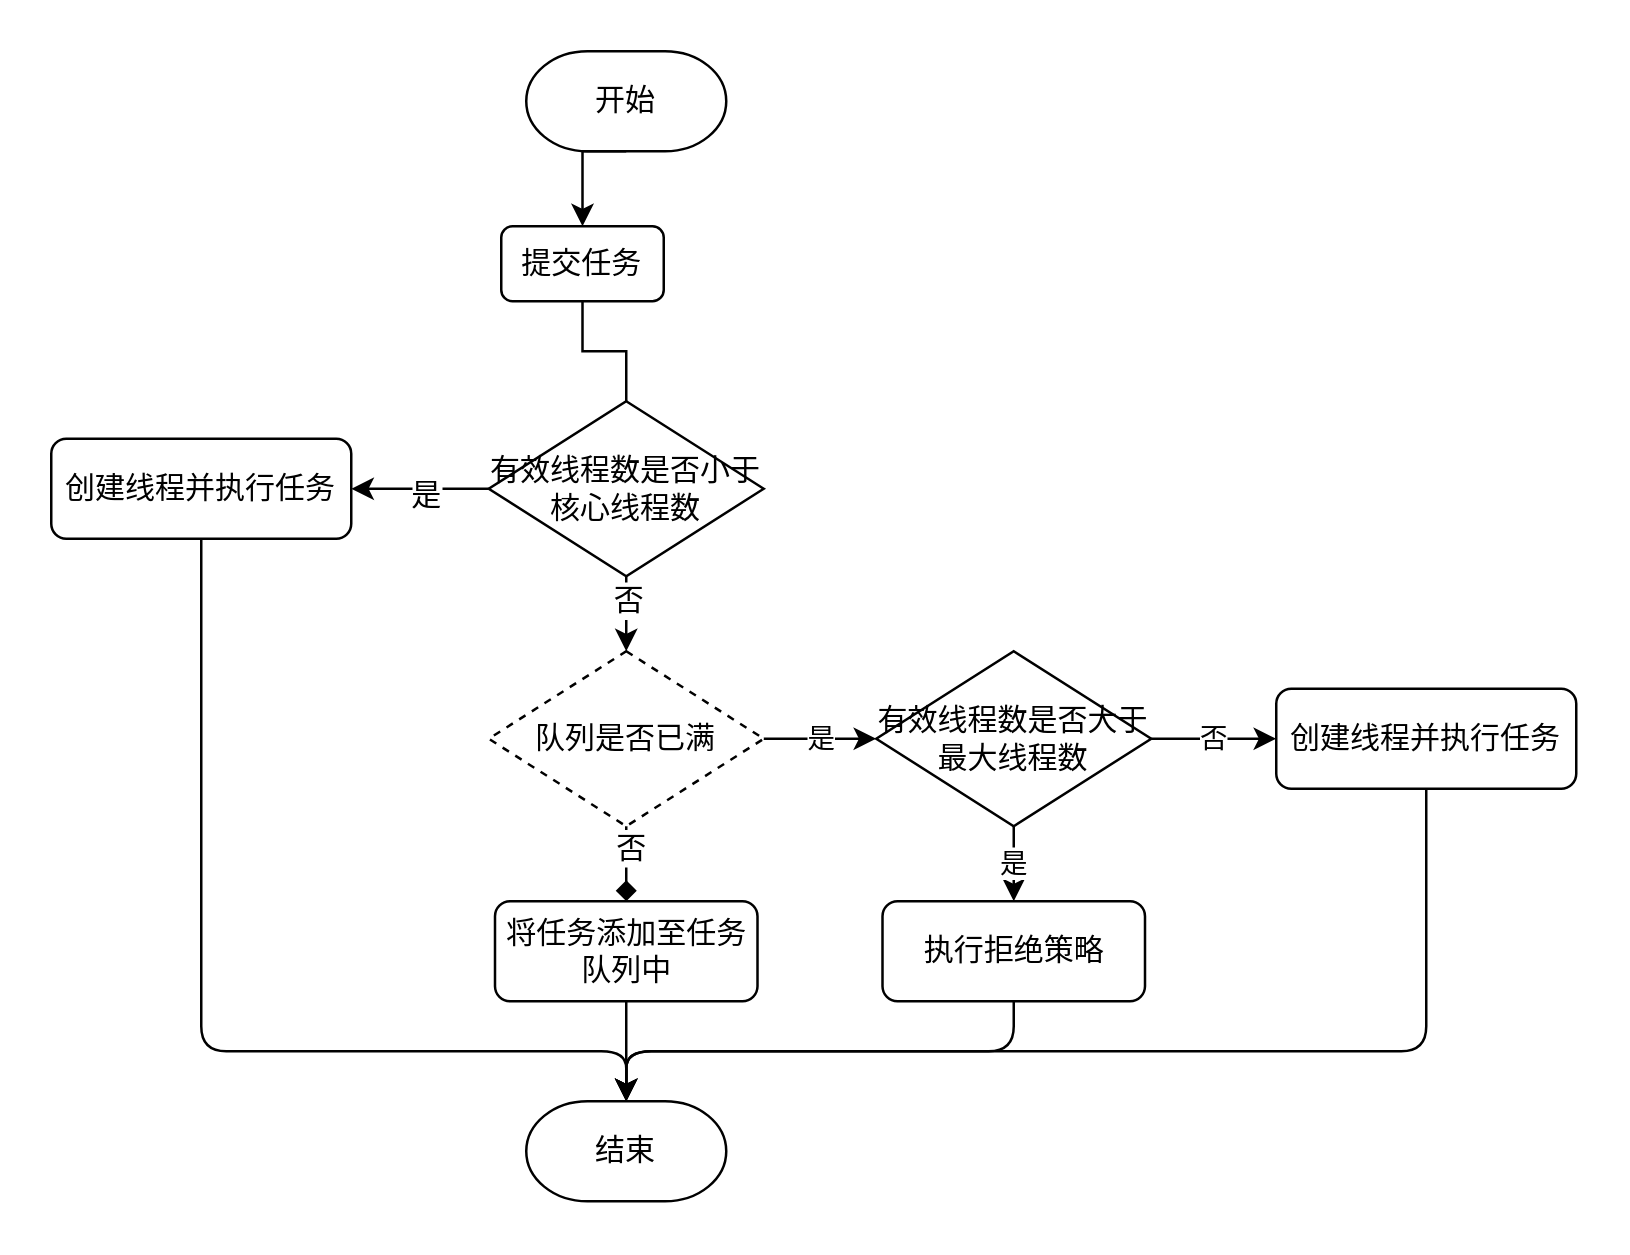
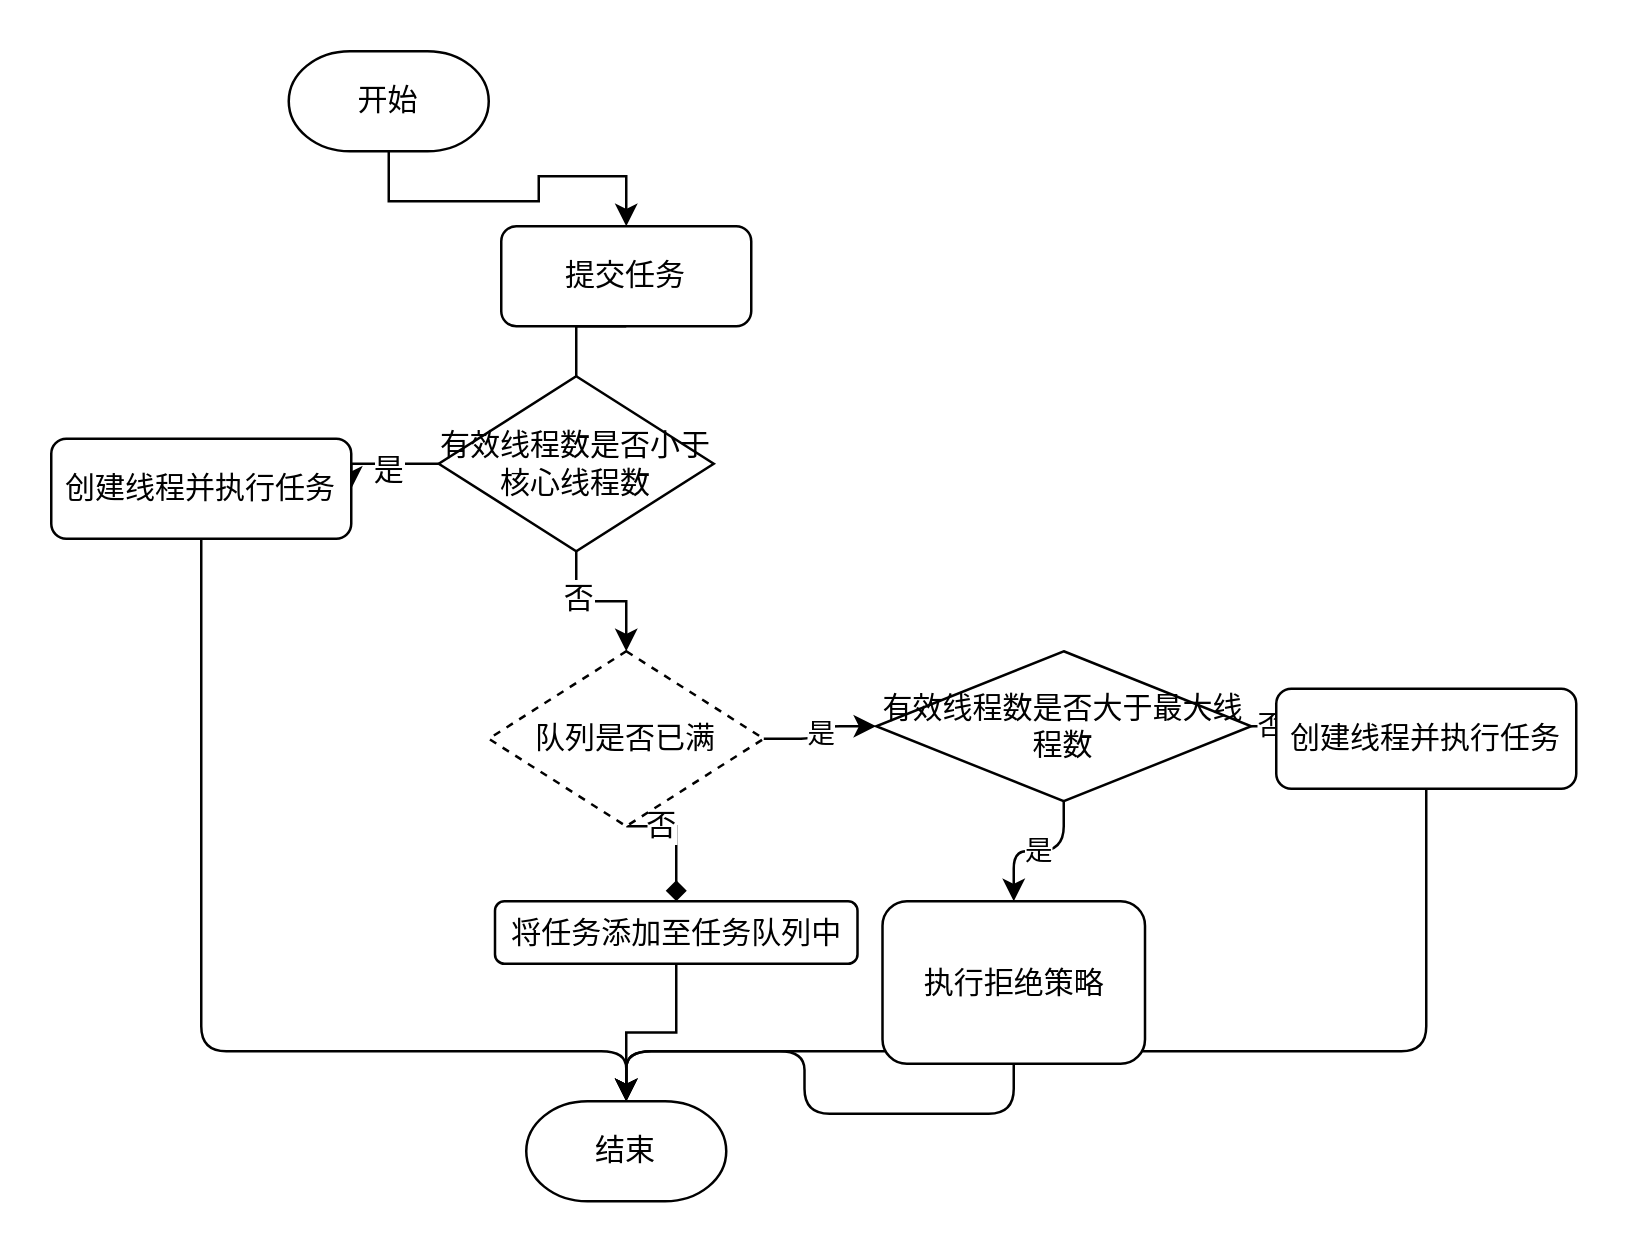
  <mxCell id="0" />
  <mxCell id="1" parent="0" />
  <mxCell id="2" style="edgeStyle=orthogonalEdgeStyle;rounded=0;orthogonalLoop=1;jettySize=auto;html=1;exitX=0.5;exitY=1;exitDx=0;exitDy=0;exitPerimeter=0;entryX=0.5;entryY=0;entryDx=0;entryDy=0;" parent="1" source="3" target="5" edge="1"><mxGeometry relative="1" as="geometry" /></mxCell>
- <mxCell id="3" value="开始" style="strokeWidth=1;html=1;shape=mxgraph.flowchart.terminator;whiteSpace=wrap;" parent="1" vertex="1"><mxGeometry x="210" y="20" width="80" height="40" as="geometry" /></mxCell>
+ <mxCell id="3" value="开始" style="strokeWidth=1;html=1;shape=mxgraph.flowchart.terminator;whiteSpace=wrap;" parent="1" vertex="1"><mxGeometry x="115" y="20" width="80" height="40" as="geometry" /></mxCell>
  <mxCell id="4" style="edgeStyle=orthogonalEdgeStyle;rounded=0;orthogonalLoop=1;jettySize=auto;html=1;exitX=0.5;exitY=1;exitDx=0;exitDy=0;entryX=0.5;entryY=0;entryDx=0;entryDy=0;endArrow=none;" parent="1" source="5" target="10" edge="1"><mxGeometry relative="1" as="geometry" /></mxCell>
- <mxCell id="5" value="提交任务" style="rounded=1;whiteSpace=wrap;html=1;strokeWidth=1;" parent="1" vertex="1"><mxGeometry x="200" y="90" width="65" height="30" as="geometry" /></mxCell>
+ <mxCell id="5" value="提交任务" style="rounded=1;whiteSpace=wrap;html=1;strokeWidth=1;" parent="1" vertex="1"><mxGeometry x="200" y="90" width="100" height="40" as="geometry" /></mxCell>
  <mxCell id="6" style="edgeStyle=orthogonalEdgeStyle;rounded=0;orthogonalLoop=1;jettySize=auto;html=1;exitX=0.5;exitY=1;exitDx=0;exitDy=0;entryX=0.5;entryY=0;entryDx=0;entryDy=0;" parent="1" source="10" target="16" edge="1"><mxGeometry relative="1" as="geometry" /></mxCell>
  <mxCell id="7" value="否" style="text;html=1;resizable=0;points=[];align=center;verticalAlign=middle;labelBackgroundColor=#ffffff;" parent="6" vertex="1" connectable="0"><mxGeometry x="-0.4" relative="1" as="geometry"><mxPoint as="offset" /></mxGeometry></mxCell>
  <mxCell id="8" style="edgeStyle=orthogonalEdgeStyle;rounded=0;orthogonalLoop=1;jettySize=auto;html=1;exitX=0;exitY=0.5;exitDx=0;exitDy=0;entryX=1;entryY=0.5;entryDx=0;entryDy=0;" parent="1" source="10" target="12" edge="1"><mxGeometry relative="1" as="geometry" /></mxCell>
  <mxCell id="9" value="是" style="text;html=1;resizable=0;points=[];align=center;verticalAlign=middle;labelBackgroundColor=#ffffff;" parent="8" vertex="1" connectable="0"><mxGeometry x="-0.054" y="2" relative="1" as="geometry"><mxPoint as="offset" /></mxGeometry></mxCell>
- <mxCell id="10" value="有效线程数是否小于核心线程数" style="rhombus;whiteSpace=wrap;html=1;strokeWidth=1;" parent="1" vertex="1"><mxGeometry x="195" y="160" width="110" height="70" as="geometry" /></mxCell>
+ <mxCell id="10" value="有效线程数是否小于核心线程数" style="rhombus;whiteSpace=wrap;html=1;strokeWidth=1;" parent="1" vertex="1"><mxGeometry x="175" y="150" width="110" height="70" as="geometry" /></mxCell>
  <mxCell id="11" style="edgeStyle=orthogonalEdgeStyle;rounded=1;orthogonalLoop=1;jettySize=auto;html=1;exitX=0.5;exitY=1;exitDx=0;exitDy=0;entryX=0.5;entryY=0;entryDx=0;entryDy=0;entryPerimeter=0;" parent="1" source="12" target="26" edge="1"><mxGeometry relative="1" as="geometry"><Array as="points"><mxPoint x="80" y="420" /><mxPoint x="250" y="420" /></Array></mxGeometry></mxCell>
  <mxCell id="12" value="创建线程并执行任务" style="rounded=1;whiteSpace=wrap;html=1;strokeWidth=1;" parent="1" vertex="1"><mxGeometry x="20" y="175" width="120" height="40" as="geometry" /></mxCell>
  <mxCell id="13" style="edgeStyle=orthogonalEdgeStyle;rounded=0;orthogonalLoop=1;jettySize=auto;html=1;exitX=0.5;exitY=1;exitDx=0;exitDy=0;entryX=0.5;entryY=0;entryDx=0;entryDy=0;endArrow=diamond;" parent="1" source="16" target="23" edge="1"><mxGeometry relative="1" as="geometry" /></mxCell>
  <mxCell id="14" value="否" style="text;html=1;resizable=0;points=[];align=center;verticalAlign=middle;labelBackgroundColor=#ffffff;" parent="13" vertex="1" connectable="0"><mxGeometry x="-0.467" y="1" relative="1" as="geometry"><mxPoint as="offset" /></mxGeometry></mxCell>
  <mxCell id="15" value="是" style="edgeStyle=orthogonalEdgeStyle;rounded=1;orthogonalLoop=1;jettySize=auto;html=1;exitX=1;exitY=0.5;exitDx=0;exitDy=0;entryX=0;entryY=0.5;entryDx=0;entryDy=0;" parent="1" source="16" target="19" edge="1"><mxGeometry relative="1" as="geometry" /></mxCell>
  <mxCell id="16" value="队列是否已满" style="rhombus;whiteSpace=wrap;html=1;strokeWidth=1;dashed=1;" parent="1" vertex="1"><mxGeometry x="195" y="260" width="110" height="70" as="geometry" /></mxCell>
  <mxCell id="17" value="是" style="edgeStyle=orthogonalEdgeStyle;rounded=1;orthogonalLoop=1;jettySize=auto;html=1;exitX=0.5;exitY=1;exitDx=0;exitDy=0;entryX=0.5;entryY=0;entryDx=0;entryDy=0;" parent="1" source="19" target="25" edge="1"><mxGeometry relative="1" as="geometry" /></mxCell>
  <mxCell id="18" value="否" style="edgeStyle=orthogonalEdgeStyle;rounded=1;orthogonalLoop=1;jettySize=auto;html=1;exitX=1;exitY=0.5;exitDx=0;exitDy=0;entryX=0;entryY=0.5;entryDx=0;entryDy=0;" parent="1" source="19" target="21" edge="1"><mxGeometry relative="1" as="geometry" /></mxCell>
- <mxCell id="19" value="有效线程数是否大于最大线程数" style="rhombus;whiteSpace=wrap;html=1;strokeWidth=1;" parent="1" vertex="1"><mxGeometry x="350" y="260" width="110" height="70" as="geometry" /></mxCell>
+ <mxCell id="19" value="有效线程数是否大于最大线程数" style="rhombus;whiteSpace=wrap;html=1;strokeWidth=1;" parent="1" vertex="1"><mxGeometry x="350" y="260" width="150" height="60" as="geometry" /></mxCell>
  <mxCell id="20" style="edgeStyle=orthogonalEdgeStyle;rounded=1;orthogonalLoop=1;jettySize=auto;html=1;exitX=0.5;exitY=1;exitDx=0;exitDy=0;" parent="1" source="21" edge="1"><mxGeometry relative="1" as="geometry"><mxPoint x="250" y="440" as="targetPoint" /><Array as="points"><mxPoint x="570" y="420" /><mxPoint x="250" y="420" /></Array></mxGeometry></mxCell>
  <mxCell id="21" value="创建线程并执行任务" style="rounded=1;whiteSpace=wrap;html=1;strokeWidth=1;" parent="1" vertex="1"><mxGeometry x="510" y="275" width="120" height="40" as="geometry" /></mxCell>
  <mxCell id="22" style="edgeStyle=orthogonalEdgeStyle;rounded=0;orthogonalLoop=1;jettySize=auto;html=1;exitX=0.5;exitY=1;exitDx=0;exitDy=0;entryX=0.5;entryY=0;entryDx=0;entryDy=0;entryPerimeter=0;" parent="1" source="23" target="26" edge="1"><mxGeometry relative="1" as="geometry" /></mxCell>
- <mxCell id="23" value="将任务添加至任务队列中" style="rounded=1;whiteSpace=wrap;html=1;strokeWidth=1;" parent="1" vertex="1"><mxGeometry x="197.5" y="360" width="105" height="40" as="geometry" /></mxCell>
+ <mxCell id="23" value="将任务添加至任务队列中" style="rounded=1;whiteSpace=wrap;html=1;strokeWidth=1;" parent="1" vertex="1"><mxGeometry x="197.5" y="360" width="145" height="25" as="geometry" /></mxCell>
  <mxCell id="24" style="edgeStyle=orthogonalEdgeStyle;rounded=1;orthogonalLoop=1;jettySize=auto;html=1;exitX=0.5;exitY=1;exitDx=0;exitDy=0;entryX=0.5;entryY=0;entryDx=0;entryDy=0;entryPerimeter=0;" parent="1" source="25" target="26" edge="1"><mxGeometry relative="1" as="geometry" /></mxCell>
- <mxCell id="25" value="执行拒绝策略" style="rounded=1;whiteSpace=wrap;html=1;strokeWidth=1;" parent="1" vertex="1"><mxGeometry x="352.5" y="360" width="105" height="40" as="geometry" /></mxCell>
+ <mxCell id="25" value="执行拒绝策略" style="rounded=1;whiteSpace=wrap;html=1;strokeWidth=1;" parent="1" vertex="1"><mxGeometry x="352.5" y="360" width="105" height="65" as="geometry" /></mxCell>
  <mxCell id="26" value="结束" style="strokeWidth=1;html=1;shape=mxgraph.flowchart.terminator;whiteSpace=wrap;" parent="1" vertex="1"><mxGeometry x="210" y="440" width="80" height="40" as="geometry" /></mxCell>
